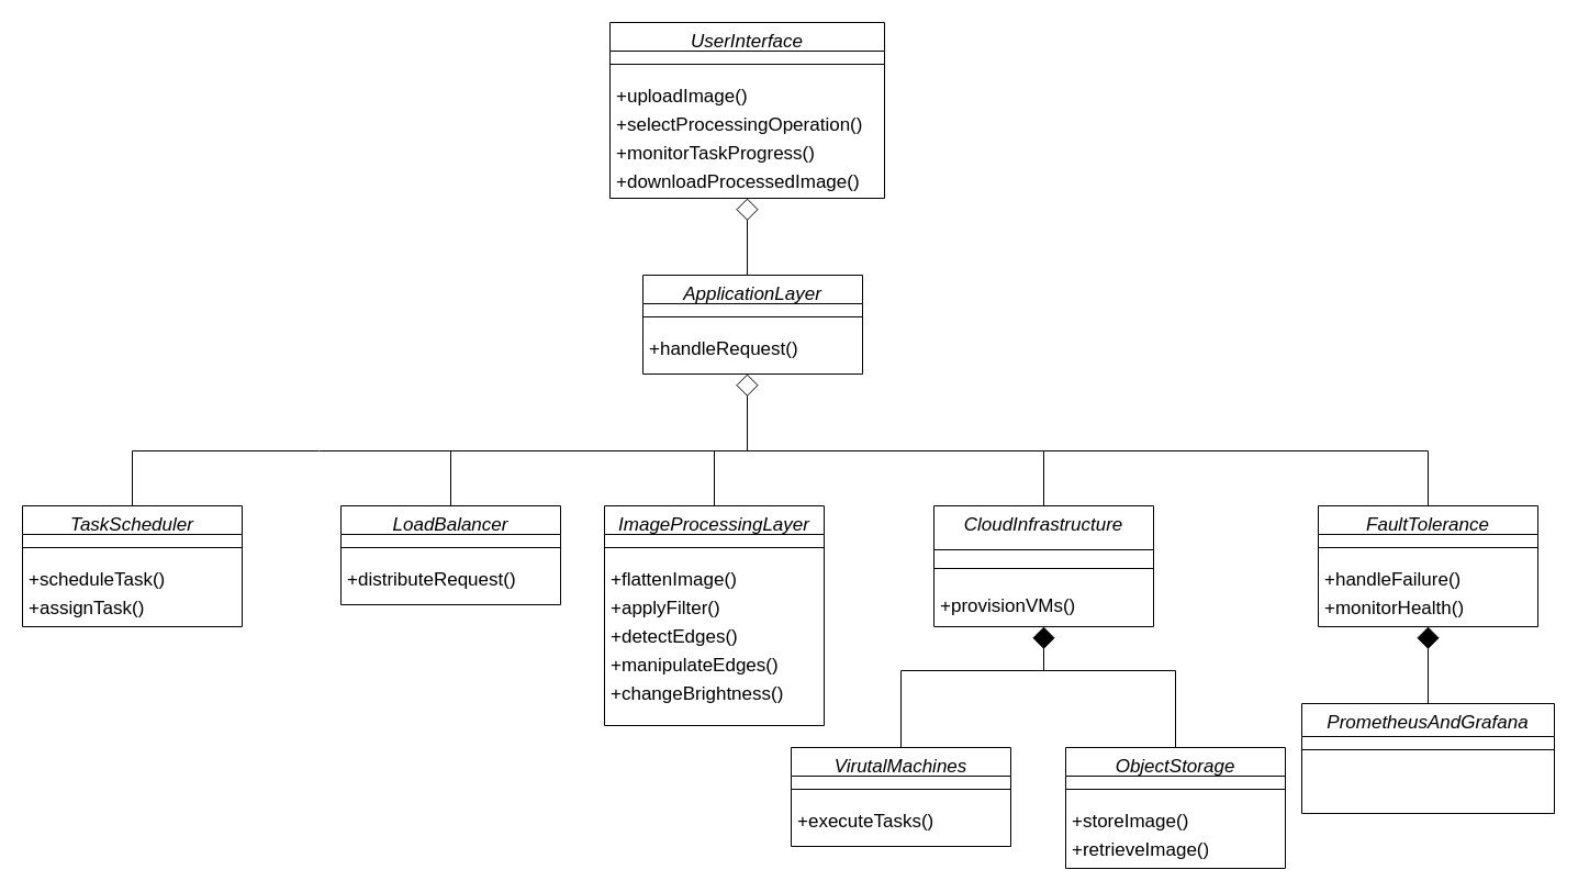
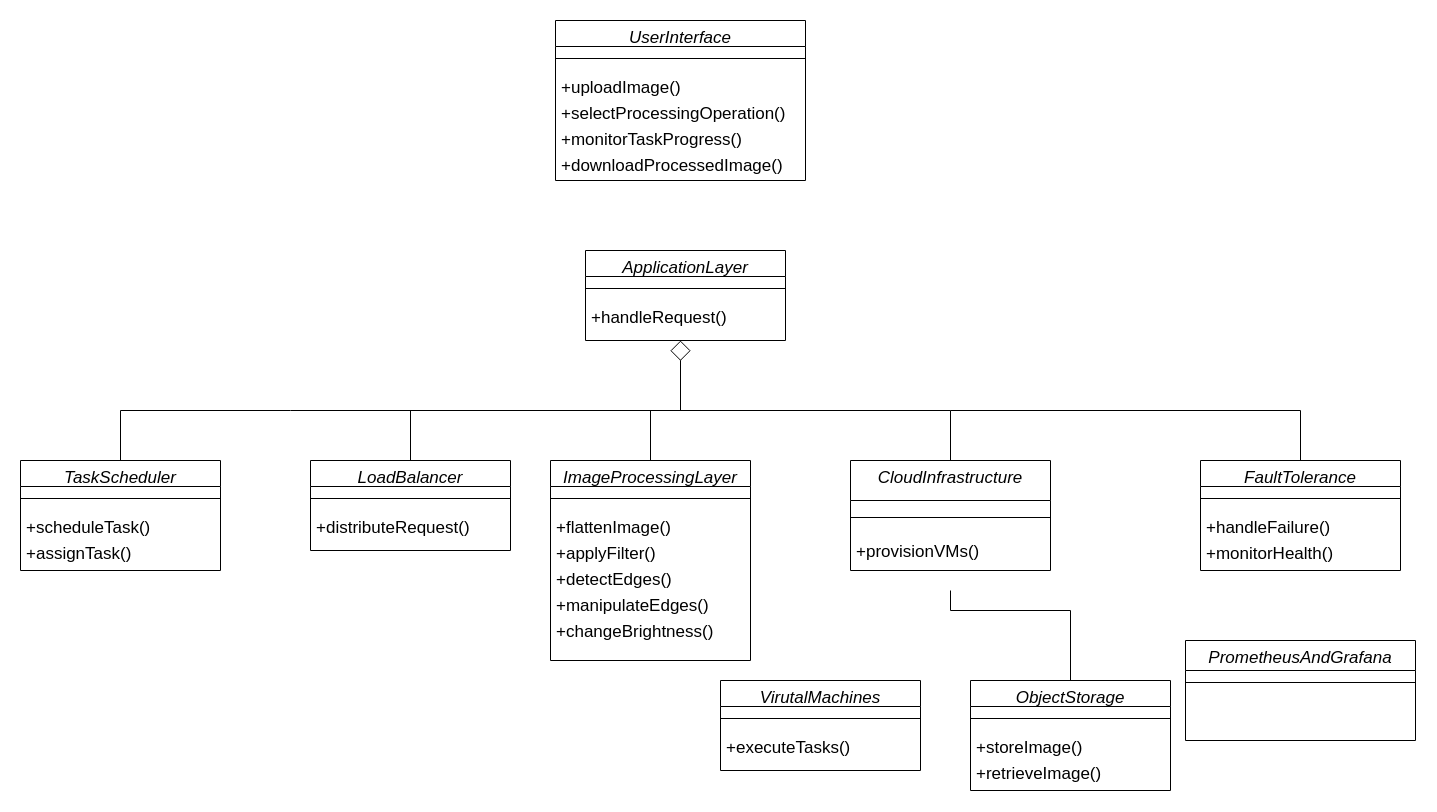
  <mxCell id="0" />
  <mxCell id="1" parent="0" />
  <mxCell id="2" value="UserInterface" style="swimlane;fontStyle=2;align=center;verticalAlign=top;childLayout=stackLayout;horizontal=1;startSize=26;horizontalStack=0;resizeParent=1;resizeLast=0;collapsible=1;marginBottom=0;rounded=0;shadow=0;strokeWidth=1;fontSize=17;" parent="1" vertex="1"><mxGeometry x="555" y="20" width="250" height="160" as="geometry"><mxRectangle x="230" y="140" width="160" height="26" as="alternateBounds" /></mxGeometry></mxCell>
  <mxCell id="3" value="" style="line;html=1;strokeWidth=1;align=left;verticalAlign=middle;spacingTop=-1;spacingLeft=3;spacingRight=3;rotatable=0;labelPosition=right;points=[];portConstraint=eastwest;fontSize=17;" parent="2" vertex="1"><mxGeometry y="26" width="250" height="24" as="geometry" /></mxCell>
  <mxCell id="4" value="+uploadImage()" style="text;align=left;verticalAlign=top;spacingLeft=4;spacingRight=4;overflow=hidden;rotatable=0;points=[[0,0.5],[1,0.5]];portConstraint=eastwest;fontSize=17;" parent="2" vertex="1"><mxGeometry y="50" width="250" height="26" as="geometry" /></mxCell>
  <mxCell id="5" value="+selectProcessingOperation()" style="text;align=left;verticalAlign=top;spacingLeft=4;spacingRight=4;overflow=hidden;rotatable=0;points=[[0,0.5],[1,0.5]];portConstraint=eastwest;fontSize=17;" vertex="1" parent="2"><mxGeometry y="76" width="250" height="26" as="geometry" /></mxCell>
  <mxCell id="6" value="+monitorTaskProgress()" style="text;align=left;verticalAlign=top;spacingLeft=4;spacingRight=4;overflow=hidden;rotatable=0;points=[[0,0.5],[1,0.5]];portConstraint=eastwest;fontSize=17;" vertex="1" parent="2"><mxGeometry y="102" width="250" height="26" as="geometry" /></mxCell>
  <mxCell id="7" value="+downloadProcessedImage()" style="text;align=left;verticalAlign=top;spacingLeft=4;spacingRight=4;overflow=hidden;rotatable=0;points=[[0,0.5],[1,0.5]];portConstraint=eastwest;fontSize=17;" vertex="1" parent="2"><mxGeometry y="128" width="250" height="26" as="geometry" /></mxCell>
- <mxCell id="8" style="edgeStyle=orthogonalEdgeStyle;rounded=0;orthogonalLoop=1;jettySize=auto;html=1;exitX=0.5;exitY=0;exitDx=0;exitDy=0;entryX=0.5;entryY=1;entryDx=0;entryDy=0;endArrow=diamond;endFill=0;endSize=18;fontSize=17;" edge="1" parent="1" source="9" target="2"><mxGeometry relative="1" as="geometry"><Array as="points"><mxPoint x="680" y="250" /></Array></mxGeometry></mxCell>
  <mxCell id="9" value="ApplicationLayer" style="swimlane;fontStyle=2;align=center;verticalAlign=top;childLayout=stackLayout;horizontal=1;startSize=26;horizontalStack=0;resizeParent=1;resizeLast=0;collapsible=1;marginBottom=0;rounded=0;shadow=0;strokeWidth=1;fontSize=17;" vertex="1" parent="1"><mxGeometry x="585" y="250" width="200" height="90" as="geometry"><mxRectangle x="230" y="140" width="160" height="26" as="alternateBounds" /></mxGeometry></mxCell>
  <mxCell id="10" value="" style="line;html=1;strokeWidth=1;align=left;verticalAlign=middle;spacingTop=-1;spacingLeft=3;spacingRight=3;rotatable=0;labelPosition=right;points=[];portConstraint=eastwest;fontSize=17;" vertex="1" parent="9"><mxGeometry y="26" width="200" height="24" as="geometry" /></mxCell>
  <mxCell id="11" value="+handleRequest()" style="text;align=left;verticalAlign=top;spacingLeft=4;spacingRight=4;overflow=hidden;rotatable=0;points=[[0,0.5],[1,0.5]];portConstraint=eastwest;fontSize=17;" vertex="1" parent="9"><mxGeometry y="50" width="200" height="26" as="geometry" /></mxCell>
  <mxCell id="12" style="edgeStyle=orthogonalEdgeStyle;rounded=0;orthogonalLoop=1;jettySize=auto;html=1;exitX=0.5;exitY=0;exitDx=0;exitDy=0;endArrow=diamond;endFill=0;strokeWidth=1;endSize=18;fontSize=17;" edge="1" parent="1" source="13"><mxGeometry relative="1" as="geometry"><mxPoint x="680" y="340" as="targetPoint" /><Array as="points"><mxPoint x="540" y="410" /><mxPoint x="681" y="410" /></Array></mxGeometry></mxCell>
  <mxCell id="13" value="LoadBalancer" style="swimlane;fontStyle=2;align=center;verticalAlign=top;childLayout=stackLayout;horizontal=1;startSize=26;horizontalStack=0;resizeParent=1;resizeLast=0;collapsible=1;marginBottom=0;rounded=0;shadow=0;strokeWidth=1;fontSize=17;" vertex="1" parent="1"><mxGeometry x="310" y="460" width="200" height="90" as="geometry"><mxRectangle x="230" y="140" width="160" height="26" as="alternateBounds" /></mxGeometry></mxCell>
  <mxCell id="14" value="" style="line;html=1;strokeWidth=1;align=left;verticalAlign=middle;spacingTop=-1;spacingLeft=3;spacingRight=3;rotatable=0;labelPosition=right;points=[];portConstraint=eastwest;fontSize=17;" vertex="1" parent="13"><mxGeometry y="26" width="200" height="24" as="geometry" /></mxCell>
  <mxCell id="15" value="+distributeRequest()" style="text;align=left;verticalAlign=top;spacingLeft=4;spacingRight=4;overflow=hidden;rotatable=0;points=[[0,0.5],[1,0.5]];portConstraint=eastwest;fontSize=17;" vertex="1" parent="13"><mxGeometry y="50" width="200" height="26" as="geometry" /></mxCell>
  <mxCell id="16" style="edgeStyle=orthogonalEdgeStyle;rounded=0;orthogonalLoop=1;jettySize=auto;html=1;exitX=0.5;exitY=0;exitDx=0;exitDy=0;endArrow=none;endFill=0;fontSize=17;" edge="1" parent="1" source="17"><mxGeometry relative="1" as="geometry"><mxPoint x="680" y="370" as="targetPoint" /><Array as="points"><mxPoint x="290" y="410" /><mxPoint x="681" y="410" /></Array></mxGeometry></mxCell>
  <mxCell id="17" value="TaskScheduler" style="swimlane;fontStyle=2;align=center;verticalAlign=top;childLayout=stackLayout;horizontal=1;startSize=26;horizontalStack=0;resizeParent=1;resizeLast=0;collapsible=1;marginBottom=0;rounded=0;shadow=0;strokeWidth=1;fontSize=17;" vertex="1" parent="1"><mxGeometry x="20" y="460" width="200" height="110" as="geometry"><mxRectangle x="230" y="140" width="160" height="26" as="alternateBounds" /></mxGeometry></mxCell>
  <mxCell id="18" value="" style="line;html=1;strokeWidth=1;align=left;verticalAlign=middle;spacingTop=-1;spacingLeft=3;spacingRight=3;rotatable=0;labelPosition=right;points=[];portConstraint=eastwest;fontSize=17;" vertex="1" parent="17"><mxGeometry y="26" width="200" height="24" as="geometry" /></mxCell>
  <mxCell id="19" value="+scheduleTask()" style="text;align=left;verticalAlign=top;spacingLeft=4;spacingRight=4;overflow=hidden;rotatable=0;points=[[0,0.5],[1,0.5]];portConstraint=eastwest;fontSize=17;" vertex="1" parent="17"><mxGeometry y="50" width="200" height="26" as="geometry" /></mxCell>
  <mxCell id="20" value="+assignTask()" style="text;align=left;verticalAlign=top;spacingLeft=4;spacingRight=4;overflow=hidden;rotatable=0;points=[[0,0.5],[1,0.5]];portConstraint=eastwest;fontSize=17;" vertex="1" parent="17"><mxGeometry y="76" width="200" height="26" as="geometry" /></mxCell>
  <mxCell id="21" style="edgeStyle=orthogonalEdgeStyle;rounded=0;orthogonalLoop=1;jettySize=auto;html=1;exitX=0.5;exitY=0;exitDx=0;exitDy=0;endArrow=none;endFill=0;fontSize=17;" edge="1" parent="1" source="22"><mxGeometry relative="1" as="geometry"><mxPoint x="680" y="380" as="targetPoint" /><Array as="points"><mxPoint x="650" y="410" /><mxPoint x="680" y="410" /></Array></mxGeometry></mxCell>
  <mxCell id="22" value="ImageProcessingLayer" style="swimlane;fontStyle=2;align=center;verticalAlign=top;childLayout=stackLayout;horizontal=1;startSize=26;horizontalStack=0;resizeParent=1;resizeLast=0;collapsible=1;marginBottom=0;rounded=0;shadow=0;strokeWidth=1;fontSize=17;" vertex="1" parent="1"><mxGeometry x="550" y="460" width="200" height="200" as="geometry"><mxRectangle x="230" y="140" width="160" height="26" as="alternateBounds" /></mxGeometry></mxCell>
  <mxCell id="23" value="" style="line;html=1;strokeWidth=1;align=left;verticalAlign=middle;spacingTop=-1;spacingLeft=3;spacingRight=3;rotatable=0;labelPosition=right;points=[];portConstraint=eastwest;fontSize=17;" vertex="1" parent="22"><mxGeometry y="26" width="200" height="24" as="geometry" /></mxCell>
  <mxCell id="24" value="+flattenImage()" style="text;align=left;verticalAlign=top;spacingLeft=4;spacingRight=4;overflow=hidden;rotatable=0;points=[[0,0.5],[1,0.5]];portConstraint=eastwest;fontSize=17;" vertex="1" parent="22"><mxGeometry y="50" width="200" height="26" as="geometry" /></mxCell>
  <mxCell id="25" value="+applyFilter()" style="text;align=left;verticalAlign=top;spacingLeft=4;spacingRight=4;overflow=hidden;rotatable=0;points=[[0,0.5],[1,0.5]];portConstraint=eastwest;fontSize=17;" vertex="1" parent="22"><mxGeometry y="76" width="200" height="26" as="geometry" /></mxCell>
  <mxCell id="26" value="+detectEdges()" style="text;align=left;verticalAlign=top;spacingLeft=4;spacingRight=4;overflow=hidden;rotatable=0;points=[[0,0.5],[1,0.5]];portConstraint=eastwest;fontSize=17;" vertex="1" parent="22"><mxGeometry y="102" width="200" height="26" as="geometry" /></mxCell>
  <mxCell id="27" value="+manipulateEdges()" style="text;align=left;verticalAlign=top;spacingLeft=4;spacingRight=4;overflow=hidden;rotatable=0;points=[[0,0.5],[1,0.5]];portConstraint=eastwest;fontSize=17;" vertex="1" parent="22"><mxGeometry y="128" width="200" height="26" as="geometry" /></mxCell>
  <mxCell id="28" value="+changeBrightness()" style="text;align=left;verticalAlign=top;spacingLeft=4;spacingRight=4;overflow=hidden;rotatable=0;points=[[0,0.5],[1,0.5]];portConstraint=eastwest;fontSize=17;" vertex="1" parent="22"><mxGeometry y="154" width="200" height="26" as="geometry" /></mxCell>
  <mxCell id="29" style="edgeStyle=orthogonalEdgeStyle;rounded=0;orthogonalLoop=1;jettySize=auto;html=1;exitX=0.5;exitY=0;exitDx=0;exitDy=0;endArrow=none;endFill=0;fontSize=17;" edge="1" parent="1" source="30"><mxGeometry relative="1" as="geometry"><mxPoint x="680" y="410" as="targetPoint" /><Array as="points"><mxPoint x="950" y="410" /></Array></mxGeometry></mxCell>
  <mxCell id="30" value="CloudInfrastructure" style="swimlane;fontStyle=2;align=center;verticalAlign=top;childLayout=stackLayout;horizontal=1;startSize=40;horizontalStack=0;resizeParent=1;resizeLast=0;collapsible=1;marginBottom=0;rounded=0;shadow=0;strokeWidth=1;fontSize=17;" vertex="1" parent="1"><mxGeometry x="850" y="460" width="200" height="110" as="geometry"><mxRectangle x="230" y="140" width="160" height="26" as="alternateBounds" /></mxGeometry></mxCell>
  <mxCell id="31" value="" style="line;html=1;strokeWidth=1;align=left;verticalAlign=middle;spacingTop=-1;spacingLeft=3;spacingRight=3;rotatable=0;labelPosition=right;points=[];portConstraint=eastwest;fontSize=17;" vertex="1" parent="30"><mxGeometry y="40" width="200" height="34" as="geometry" /></mxCell>
  <mxCell id="32" value="+provisionVMs()" style="text;align=left;verticalAlign=top;spacingLeft=4;spacingRight=4;overflow=hidden;rotatable=0;points=[[0,0.5],[1,0.5]];portConstraint=eastwest;fontSize=17;" vertex="1" parent="30"><mxGeometry y="74" width="200" height="26" as="geometry" /></mxCell>
- <mxCell id="33" style="edgeStyle=orthogonalEdgeStyle;rounded=0;orthogonalLoop=1;jettySize=auto;html=1;exitX=0.5;exitY=0;exitDx=0;exitDy=0;entryX=0.5;entryY=1;entryDx=0;entryDy=0;endArrow=diamond;endFill=1;endSize=18;fontSize=17;" edge="1" parent="1" source="34" target="30"><mxGeometry relative="1" as="geometry"><Array as="points"><mxPoint x="820" y="610" /><mxPoint x="950" y="610" /></Array></mxGeometry></mxCell>
  <mxCell id="34" value="VirutalMachines" style="swimlane;fontStyle=2;align=center;verticalAlign=top;childLayout=stackLayout;horizontal=1;startSize=26;horizontalStack=0;resizeParent=1;resizeLast=0;collapsible=1;marginBottom=0;rounded=0;shadow=0;strokeWidth=1;fontSize=17;" vertex="1" parent="1"><mxGeometry x="720" y="680" width="200" height="90" as="geometry"><mxRectangle x="230" y="140" width="160" height="26" as="alternateBounds" /></mxGeometry></mxCell>
  <mxCell id="35" value="" style="line;html=1;strokeWidth=1;align=left;verticalAlign=middle;spacingTop=-1;spacingLeft=3;spacingRight=3;rotatable=0;labelPosition=right;points=[];portConstraint=eastwest;fontSize=17;" vertex="1" parent="34"><mxGeometry y="26" width="200" height="24" as="geometry" /></mxCell>
  <mxCell id="36" value="+executeTasks()" style="text;align=left;verticalAlign=top;spacingLeft=4;spacingRight=4;overflow=hidden;rotatable=0;points=[[0,0.5],[1,0.5]];portConstraint=eastwest;fontSize=17;" vertex="1" parent="34"><mxGeometry y="50" width="200" height="26" as="geometry" /></mxCell>
  <mxCell id="37" style="edgeStyle=orthogonalEdgeStyle;rounded=0;orthogonalLoop=1;jettySize=auto;html=1;exitX=0.5;exitY=0;exitDx=0;exitDy=0;endArrow=none;endFill=0;fontSize=17;" edge="1" parent="1" source="38"><mxGeometry relative="1" as="geometry"><mxPoint x="950" y="590" as="targetPoint" /><Array as="points"><mxPoint x="1070" y="610" /><mxPoint x="950" y="610" /></Array></mxGeometry></mxCell>
  <mxCell id="38" value="ObjectStorage" style="swimlane;fontStyle=2;align=center;verticalAlign=top;childLayout=stackLayout;horizontal=1;startSize=26;horizontalStack=0;resizeParent=1;resizeLast=0;collapsible=1;marginBottom=0;rounded=0;shadow=0;strokeWidth=1;fontSize=17;" vertex="1" parent="1"><mxGeometry x="970" y="680" width="200" height="110" as="geometry"><mxRectangle x="230" y="140" width="160" height="26" as="alternateBounds" /></mxGeometry></mxCell>
  <mxCell id="39" value="" style="line;html=1;strokeWidth=1;align=left;verticalAlign=middle;spacingTop=-1;spacingLeft=3;spacingRight=3;rotatable=0;labelPosition=right;points=[];portConstraint=eastwest;fontSize=17;" vertex="1" parent="38"><mxGeometry y="26" width="200" height="24" as="geometry" /></mxCell>
  <mxCell id="40" value="+storeImage()" style="text;align=left;verticalAlign=top;spacingLeft=4;spacingRight=4;overflow=hidden;rotatable=0;points=[[0,0.5],[1,0.5]];portConstraint=eastwest;fontSize=17;" vertex="1" parent="38"><mxGeometry y="50" width="200" height="26" as="geometry" /></mxCell>
  <mxCell id="41" value="+retrieveImage()" style="text;align=left;verticalAlign=top;spacingLeft=4;spacingRight=4;overflow=hidden;rotatable=0;points=[[0,0.5],[1,0.5]];portConstraint=eastwest;fontSize=17;" vertex="1" parent="38"><mxGeometry y="76" width="200" height="26" as="geometry" /></mxCell>
  <mxCell id="42" style="edgeStyle=orthogonalEdgeStyle;rounded=0;orthogonalLoop=1;jettySize=auto;html=1;exitX=0.5;exitY=0;exitDx=0;exitDy=0;endArrow=none;endFill=0;fontSize=17;" edge="1" parent="1" source="43"><mxGeometry relative="1" as="geometry"><mxPoint x="950" y="410" as="targetPoint" /><Array as="points"><mxPoint x="1300" y="410" /></Array></mxGeometry></mxCell>
  <mxCell id="43" value="FaultTolerance" style="swimlane;fontStyle=2;align=center;verticalAlign=top;childLayout=stackLayout;horizontal=1;startSize=26;horizontalStack=0;resizeParent=1;resizeLast=0;collapsible=1;marginBottom=0;rounded=0;shadow=0;strokeWidth=1;fontSize=17;" vertex="1" parent="1"><mxGeometry x="1200" y="460" width="200" height="110" as="geometry"><mxRectangle x="230" y="140" width="160" height="26" as="alternateBounds" /></mxGeometry></mxCell>
  <mxCell id="44" value="" style="line;html=1;strokeWidth=1;align=left;verticalAlign=middle;spacingTop=-1;spacingLeft=3;spacingRight=3;rotatable=0;labelPosition=right;points=[];portConstraint=eastwest;fontSize=17;" vertex="1" parent="43"><mxGeometry y="26" width="200" height="24" as="geometry" /></mxCell>
  <mxCell id="45" value="+handleFailure()" style="text;align=left;verticalAlign=top;spacingLeft=4;spacingRight=4;overflow=hidden;rotatable=0;points=[[0,0.5],[1,0.5]];portConstraint=eastwest;fontSize=17;" vertex="1" parent="43"><mxGeometry y="50" width="200" height="26" as="geometry" /></mxCell>
  <mxCell id="46" value="+monitorHealth()" style="text;align=left;verticalAlign=top;spacingLeft=4;spacingRight=4;overflow=hidden;rotatable=0;points=[[0,0.5],[1,0.5]];portConstraint=eastwest;fontSize=17;" vertex="1" parent="43"><mxGeometry y="76" width="200" height="26" as="geometry" /></mxCell>
- <mxCell id="47" style="edgeStyle=orthogonalEdgeStyle;rounded=0;orthogonalLoop=1;jettySize=auto;html=1;exitX=0.5;exitY=0;exitDx=0;exitDy=0;entryX=0.5;entryY=1;entryDx=0;entryDy=0;endArrow=diamond;endFill=1;endSize=18;fontSize=17;" edge="1" parent="1" source="48" target="43"><mxGeometry relative="1" as="geometry" /></mxCell>
  <mxCell id="48" value="PrometheusAndGrafana" style="swimlane;fontStyle=2;align=center;verticalAlign=top;childLayout=stackLayout;horizontal=1;startSize=30;horizontalStack=0;resizeParent=1;resizeLast=0;collapsible=1;marginBottom=0;rounded=0;shadow=0;strokeWidth=1;fontSize=17;" vertex="1" parent="1"><mxGeometry x="1185" y="640" width="230" height="100" as="geometry"><mxRectangle x="230" y="140" width="160" height="26" as="alternateBounds" /></mxGeometry></mxCell>
  <mxCell id="49" value="" style="line;html=1;strokeWidth=1;align=left;verticalAlign=middle;spacingTop=-1;spacingLeft=3;spacingRight=3;rotatable=0;labelPosition=right;points=[];portConstraint=eastwest;fontSize=17;" vertex="1" parent="48"><mxGeometry y="30" width="230" height="24" as="geometry" /></mxCell>
